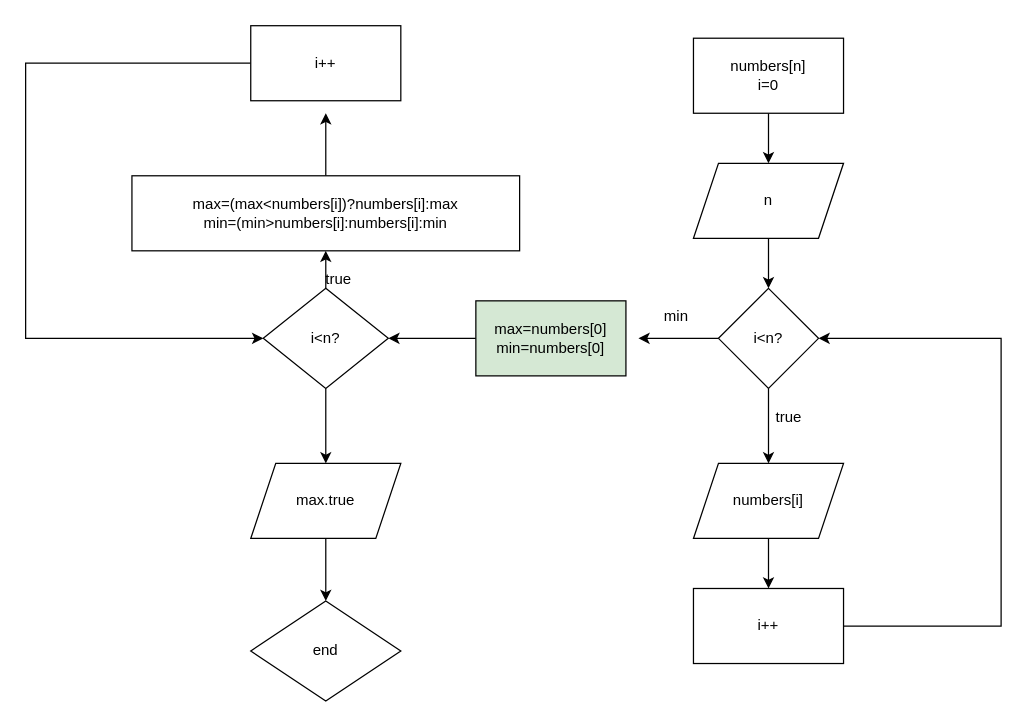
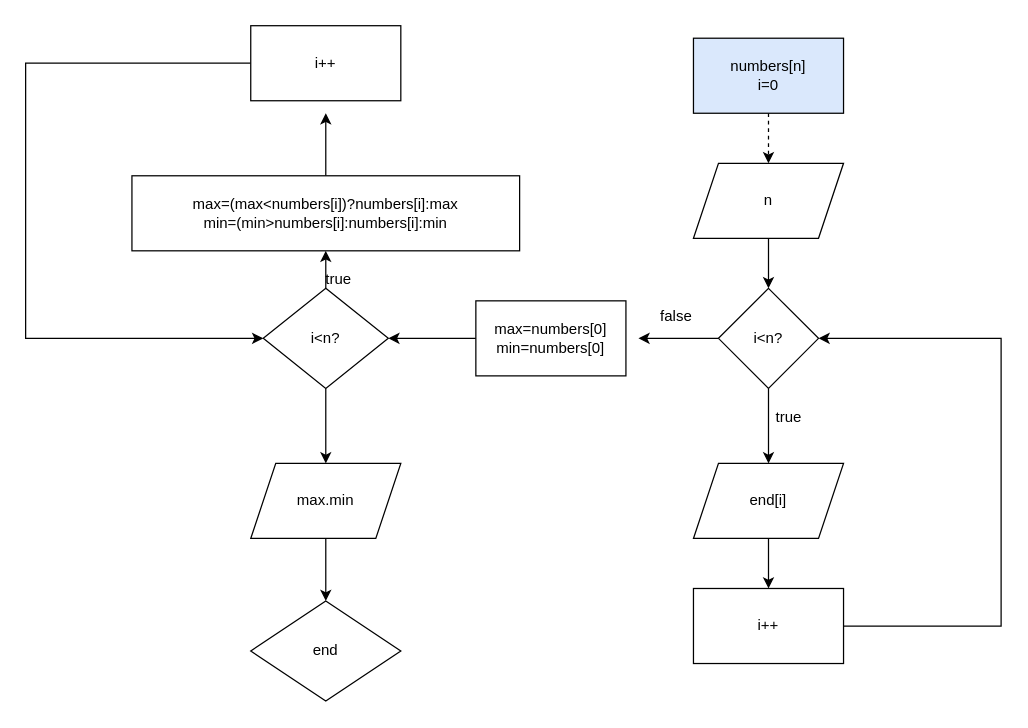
  <mxCell id="0" />
  <mxCell id="1" parent="0" />
- <mxCell id="2" style="edgeStyle=orthogonalEdgeStyle;rounded=0;orthogonalLoop=1;jettySize=auto;html=1;" edge="1" parent="1" source="3" target="5"><mxGeometry relative="1" as="geometry" /></mxCell>
- <mxCell id="3" value="numbers[n]&lt;br&gt;i=0" style="rounded=0;whiteSpace=wrap;html=1;" vertex="1" parent="1"><mxGeometry x="554" y="30" width="120" height="60" as="geometry" /></mxCell>
+ <mxCell id="2" style="edgeStyle=orthogonalEdgeStyle;rounded=0;orthogonalLoop=1;jettySize=auto;html=1;dashed=1;" edge="1" parent="1" source="3" target="5"><mxGeometry relative="1" as="geometry" /></mxCell>
+ <mxCell id="3" value="numbers[n]&lt;br&gt;i=0" style="rounded=0;whiteSpace=wrap;html=1;fillColor=#dae8fc;" vertex="1" parent="1"><mxGeometry x="554" y="30" width="120" height="60" as="geometry" /></mxCell>
  <mxCell id="4" style="edgeStyle=orthogonalEdgeStyle;rounded=0;orthogonalLoop=1;jettySize=auto;html=1;exitX=0.5;exitY=1;exitDx=0;exitDy=0;entryX=0.5;entryY=0;entryDx=0;entryDy=0;" edge="1" parent="1" source="5" target="8"><mxGeometry relative="1" as="geometry" /></mxCell>
  <mxCell id="5" value="n" style="shape=parallelogram;perimeter=parallelogramPerimeter;whiteSpace=wrap;html=1;fixedSize=1;" vertex="1" parent="1"><mxGeometry x="554" y="130" width="120" height="60" as="geometry" /></mxCell>
  <mxCell id="6" style="edgeStyle=orthogonalEdgeStyle;rounded=0;orthogonalLoop=1;jettySize=auto;html=1;exitX=0;exitY=0.5;exitDx=0;exitDy=0;" edge="1" parent="1" source="8"><mxGeometry relative="1" as="geometry"><mxPoint x="510" y="270" as="targetPoint" /></mxGeometry></mxCell>
  <mxCell id="7" style="edgeStyle=orthogonalEdgeStyle;rounded=0;orthogonalLoop=1;jettySize=auto;html=1;exitX=0.5;exitY=1;exitDx=0;exitDy=0;" edge="1" parent="1" source="8"><mxGeometry relative="1" as="geometry"><mxPoint x="614" y="370" as="targetPoint" /></mxGeometry></mxCell>
  <mxCell id="8" value="i&amp;lt;n?" style="rhombus;whiteSpace=wrap;html=1;" vertex="1" parent="1"><mxGeometry x="574" y="230" width="80" height="80" as="geometry" /></mxCell>
  <mxCell id="9" value="true" style="text;html=1;align=center;verticalAlign=middle;resizable=0;points=[];autosize=1;strokeColor=none;fillColor=none;" vertex="1" parent="1"><mxGeometry x="610" y="318" width="40" height="30" as="geometry" /></mxCell>
  <mxCell id="10" style="edgeStyle=orthogonalEdgeStyle;rounded=0;orthogonalLoop=1;jettySize=auto;html=1;exitX=0.5;exitY=1;exitDx=0;exitDy=0;entryX=0.5;entryY=0;entryDx=0;entryDy=0;" edge="1" parent="1" source="11" target="14"><mxGeometry relative="1" as="geometry" /></mxCell>
- <mxCell id="11" value="numbers[i]" style="shape=parallelogram;perimeter=parallelogramPerimeter;whiteSpace=wrap;html=1;fixedSize=1;" vertex="1" parent="1"><mxGeometry x="554" y="370" width="120" height="60" as="geometry" /></mxCell>
- <mxCell id="12" value="min" style="text;html=1;align=center;verticalAlign=middle;resizable=0;points=[];autosize=1;strokeColor=none;fillColor=none;" vertex="1" parent="1"><mxGeometry x="515" y="238" width="50" height="30" as="geometry" /></mxCell>
+ <mxCell id="11" value="end[i]" style="shape=parallelogram;perimeter=parallelogramPerimeter;whiteSpace=wrap;html=1;fixedSize=1;" vertex="1" parent="1"><mxGeometry x="554" y="370" width="120" height="60" as="geometry" /></mxCell>
+ <mxCell id="12" value="false" style="text;html=1;align=center;verticalAlign=middle;resizable=0;points=[];autosize=1;strokeColor=none;fillColor=none;" vertex="1" parent="1"><mxGeometry x="515" y="238" width="50" height="30" as="geometry" /></mxCell>
  <mxCell id="13" style="edgeStyle=orthogonalEdgeStyle;rounded=0;orthogonalLoop=1;jettySize=auto;html=1;exitX=1;exitY=0.5;exitDx=0;exitDy=0;entryX=1;entryY=0.5;entryDx=0;entryDy=0;" edge="1" parent="1" source="14" target="8"><mxGeometry relative="1" as="geometry"><mxPoint x="800" y="500" as="targetPoint" /><Array as="points"><mxPoint x="800" y="500" /><mxPoint x="800" y="270" /></Array></mxGeometry></mxCell>
  <mxCell id="14" value="i++" style="rounded=0;whiteSpace=wrap;html=1;" vertex="1" parent="1"><mxGeometry x="554" y="470" width="120" height="60" as="geometry" /></mxCell>
  <mxCell id="15" style="edgeStyle=orthogonalEdgeStyle;rounded=0;orthogonalLoop=1;jettySize=auto;html=1;exitX=0;exitY=0.5;exitDx=0;exitDy=0;entryX=1;entryY=0.5;entryDx=0;entryDy=0;" edge="1" parent="1" source="16" target="19"><mxGeometry relative="1" as="geometry" /></mxCell>
- <mxCell id="16" value="max=numbers[0]&lt;br&gt;min=numbers[0]" style="rounded=0;whiteSpace=wrap;html=1;fillColor=#d5e8d4;" vertex="1" parent="1"><mxGeometry x="380" y="240" width="120" height="60" as="geometry" /></mxCell>
+ <mxCell id="16" value="max=numbers[0]&lt;br&gt;min=numbers[0]" style="rounded=0;whiteSpace=wrap;html=1;" vertex="1" parent="1"><mxGeometry x="380" y="240" width="120" height="60" as="geometry" /></mxCell>
  <mxCell id="17" style="edgeStyle=orthogonalEdgeStyle;rounded=0;orthogonalLoop=1;jettySize=auto;html=1;exitX=0.5;exitY=0;exitDx=0;exitDy=0;entryX=0.5;entryY=1;entryDx=0;entryDy=0;" edge="1" parent="1" source="19"><mxGeometry relative="1" as="geometry"><mxPoint x="260" y="200" as="targetPoint" /></mxGeometry></mxCell>
  <mxCell id="18" style="edgeStyle=orthogonalEdgeStyle;rounded=0;orthogonalLoop=1;jettySize=auto;html=1;exitX=0.5;exitY=1;exitDx=0;exitDy=0;" edge="1" parent="1" source="19"><mxGeometry relative="1" as="geometry"><mxPoint x="260" y="370" as="targetPoint" /></mxGeometry></mxCell>
  <mxCell id="19" value="i&amp;lt;n?" style="rhombus;whiteSpace=wrap;html=1;" vertex="1" parent="1"><mxGeometry x="210" y="230" width="100" height="80" as="geometry" /></mxCell>
  <mxCell id="20" style="edgeStyle=orthogonalEdgeStyle;rounded=0;orthogonalLoop=1;jettySize=auto;html=1;" edge="1" parent="1" source="21"><mxGeometry relative="1" as="geometry"><mxPoint x="260" y="90" as="targetPoint" /></mxGeometry></mxCell>
  <mxCell id="21" value="max=(max&amp;lt;numbers[i])?numbers[i]:max&lt;br&gt;min=(min&amp;gt;numbers[i]:numbers[i]:min" style="rounded=0;whiteSpace=wrap;html=1;" vertex="1" parent="1"><mxGeometry x="105" y="140" width="310" height="60" as="geometry" /></mxCell>
  <mxCell id="22" style="edgeStyle=orthogonalEdgeStyle;rounded=0;orthogonalLoop=1;jettySize=auto;html=1;exitX=0;exitY=0.5;exitDx=0;exitDy=0;entryX=0;entryY=0.5;entryDx=0;entryDy=0;" edge="1" parent="1" source="23" target="19"><mxGeometry relative="1" as="geometry"><mxPoint x="20" y="50" as="targetPoint" /><Array as="points"><mxPoint x="20" y="50" /><mxPoint x="20" y="270" /></Array></mxGeometry></mxCell>
  <mxCell id="23" value="i++" style="rounded=0;whiteSpace=wrap;html=1;" vertex="1" parent="1"><mxGeometry y="20" width="120" height="60" as="geometry" x="200" /></mxCell>
  <mxCell id="24" value="true" style="text;html=1;align=center;verticalAlign=middle;resizable=0;points=[];autosize=1;strokeColor=none;fillColor=none;" vertex="1" parent="1"><mxGeometry x="250" y="208" width="40" height="30" as="geometry" /></mxCell>
  <mxCell id="25" style="edgeStyle=orthogonalEdgeStyle;rounded=0;orthogonalLoop=1;jettySize=auto;html=1;exitX=0.5;exitY=1;exitDx=0;exitDy=0;entryX=0.5;entryY=0;entryDx=0;entryDy=0;" edge="1" parent="1" source="26" target="27"><mxGeometry relative="1" as="geometry" /></mxCell>
- <mxCell id="26" value="max.true" style="shape=parallelogram;perimeter=parallelogramPerimeter;whiteSpace=wrap;html=1;fixedSize=1;" vertex="1" parent="1"><mxGeometry y="370" width="120" height="60" as="geometry" x="200" /></mxCell>
+ <mxCell id="26" value="max.min" style="shape=parallelogram;perimeter=parallelogramPerimeter;whiteSpace=wrap;html=1;fixedSize=1;" vertex="1" parent="1"><mxGeometry y="370" width="120" height="60" as="geometry" x="200" /></mxCell>
  <mxCell id="27" value="end" style="rhombus;whiteSpace=wrap;html=1;" vertex="1" parent="1"><mxGeometry y="480" width="120" height="80" as="geometry" x="200" /></mxCell>
